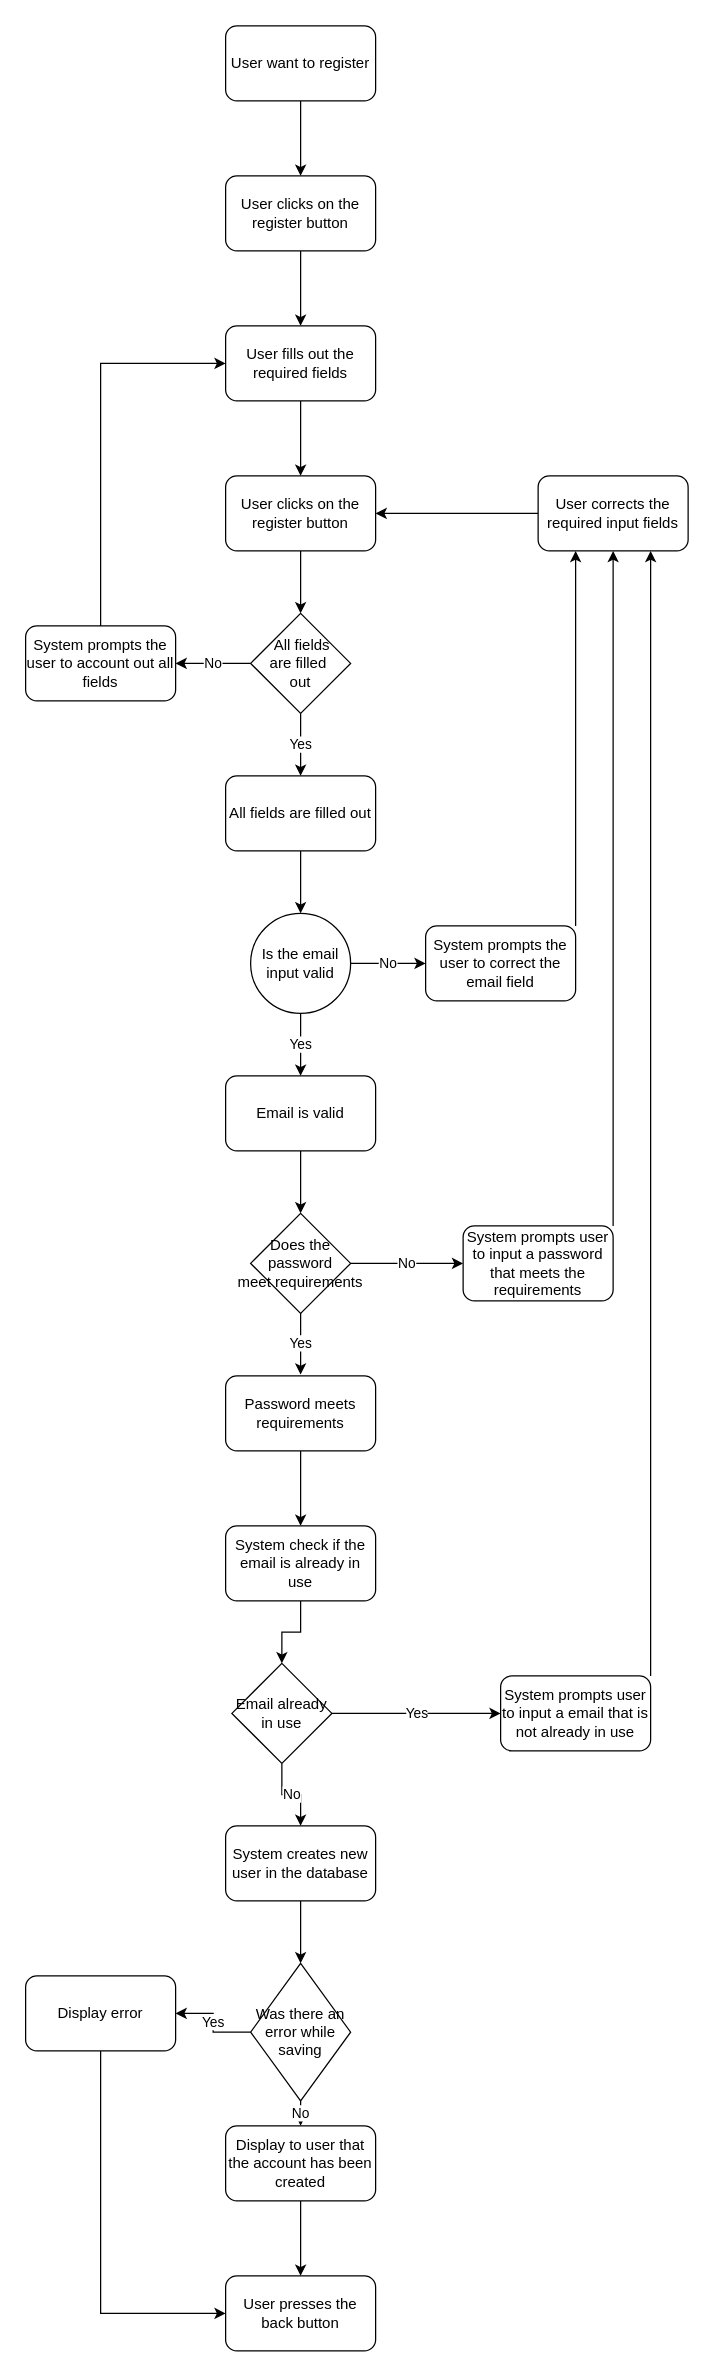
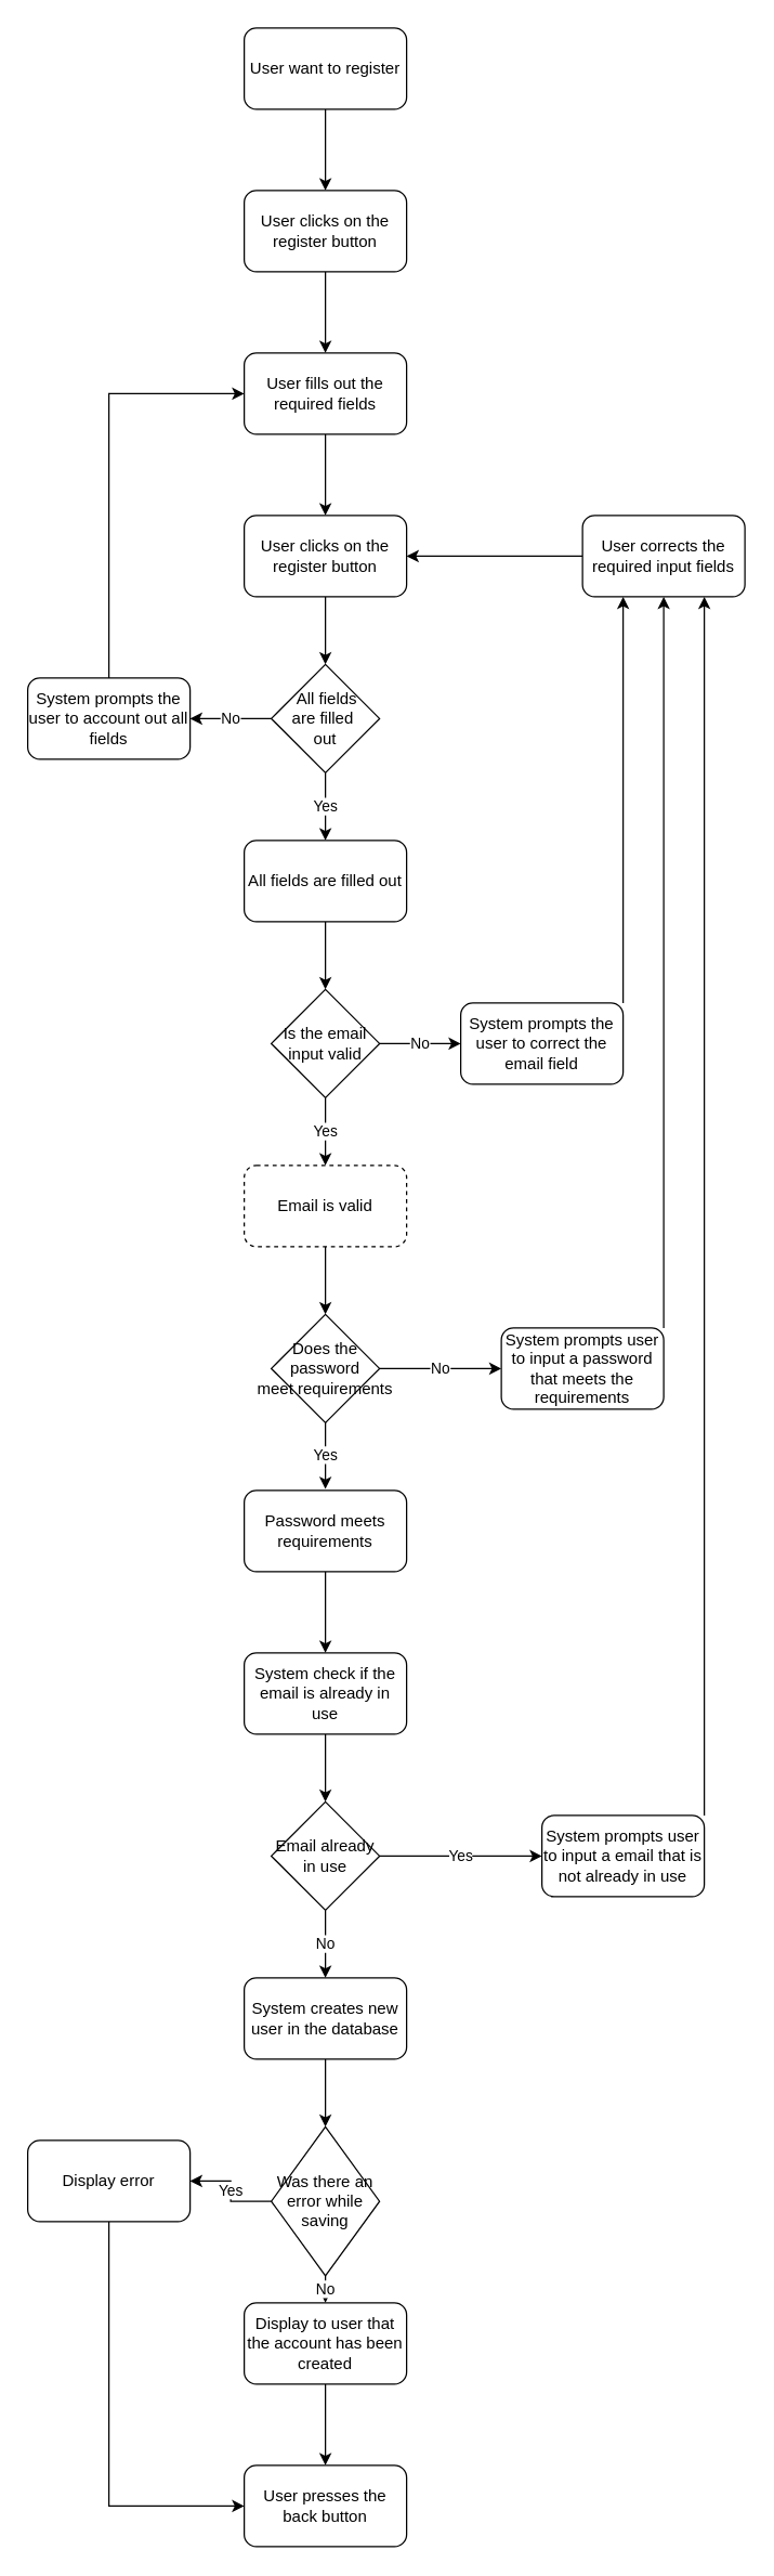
  <mxCell id="0" />
  <mxCell id="1" parent="0" />
  <mxCell id="2" style="edgeStyle=orthogonalEdgeStyle;rounded=0;orthogonalLoop=1;jettySize=auto;html=1;exitX=0.5;exitY=1;exitDx=0;exitDy=0;entryX=0.5;entryY=0;entryDx=0;entryDy=0;" parent="1" source="3" target="5" edge="1"><mxGeometry relative="1" as="geometry" /></mxCell>
  <mxCell id="3" value="User clicks on the register button" style="rounded=1;whiteSpace=wrap;html=1;" parent="1" vertex="1"><mxGeometry x="180" y="140" width="120" height="60" as="geometry" /></mxCell>
  <mxCell id="4" style="edgeStyle=orthogonalEdgeStyle;rounded=0;orthogonalLoop=1;jettySize=auto;html=1;exitX=0.5;exitY=1;exitDx=0;exitDy=0;entryX=0.5;entryY=0;entryDx=0;entryDy=0;" parent="1" source="5" target="7" edge="1"><mxGeometry relative="1" as="geometry"><mxPoint x="210" y="410" as="sourcePoint" /></mxGeometry></mxCell>
  <mxCell id="5" value="User fills out the required fields" style="rounded=1;whiteSpace=wrap;html=1;" parent="1" vertex="1"><mxGeometry x="180" y="260" width="120" height="60" as="geometry" /></mxCell>
  <mxCell id="6" style="edgeStyle=orthogonalEdgeStyle;rounded=0;orthogonalLoop=1;jettySize=auto;html=1;exitX=0.5;exitY=1;exitDx=0;exitDy=0;entryX=0.5;entryY=0;entryDx=0;entryDy=0;" parent="1" source="7" target="10" edge="1"><mxGeometry relative="1" as="geometry" /></mxCell>
  <mxCell id="7" value="User clicks on the register button" style="rounded=1;whiteSpace=wrap;html=1;" parent="1" vertex="1"><mxGeometry x="180" y="380" width="120" height="60" as="geometry" /></mxCell>
  <mxCell id="8" value="No" style="edgeStyle=orthogonalEdgeStyle;rounded=0;orthogonalLoop=1;jettySize=auto;html=1;exitX=0;exitY=0.5;exitDx=0;exitDy=0;entryX=1;entryY=0.5;entryDx=0;entryDy=0;" parent="1" source="10" target="12" edge="1"><mxGeometry relative="1" as="geometry"><mxPoint x="210" y="530" as="targetPoint" /></mxGeometry></mxCell>
  <mxCell id="9" value="Yes" style="edgeStyle=orthogonalEdgeStyle;rounded=0;orthogonalLoop=1;jettySize=auto;html=1;exitX=0.5;exitY=1;exitDx=0;exitDy=0;entryX=0.5;entryY=0;entryDx=0;entryDy=0;" parent="1" source="10" target="14" edge="1"><mxGeometry relative="1" as="geometry" /></mxCell>
  <mxCell id="10" value="&amp;nbsp; All fields&amp;nbsp;&lt;div&gt;are filled&amp;nbsp;&lt;/div&gt;&lt;div&gt;out&lt;/div&gt;" style="rhombus;whiteSpace=wrap;html=1;" parent="1" vertex="1"><mxGeometry x="200" y="490" width="80" height="80" as="geometry" /></mxCell>
  <mxCell id="11" style="edgeStyle=orthogonalEdgeStyle;rounded=0;orthogonalLoop=1;jettySize=auto;html=1;exitX=0.5;exitY=0;exitDx=0;exitDy=0;entryX=0;entryY=0.5;entryDx=0;entryDy=0;" parent="1" source="12" target="5" edge="1"><mxGeometry relative="1" as="geometry" /></mxCell>
  <mxCell id="12" value="System prompts the user to account out all fields" style="rounded=1;whiteSpace=wrap;html=1;" parent="1" vertex="1"><mxGeometry x="20" y="500" width="120" height="60" as="geometry" /></mxCell>
  <mxCell id="13" style="edgeStyle=orthogonalEdgeStyle;rounded=0;orthogonalLoop=1;jettySize=auto;html=1;exitX=0.5;exitY=1;exitDx=0;exitDy=0;entryX=0.5;entryY=0;entryDx=0;entryDy=0;" parent="1" source="14" target="17" edge="1"><mxGeometry relative="1" as="geometry" /></mxCell>
  <mxCell id="14" value="All fields are filled out" style="rounded=1;whiteSpace=wrap;html=1;" parent="1" vertex="1"><mxGeometry x="180" y="620" width="120" height="60" as="geometry" /></mxCell>
  <mxCell id="15" value="No" style="edgeStyle=orthogonalEdgeStyle;rounded=0;orthogonalLoop=1;jettySize=auto;html=1;exitX=1;exitY=0.5;exitDx=0;exitDy=0;entryX=0;entryY=0.5;entryDx=0;entryDy=0;" parent="1" source="17" target="19" edge="1"><mxGeometry relative="1" as="geometry" /></mxCell>
  <mxCell id="16" value="Yes" style="edgeStyle=orthogonalEdgeStyle;rounded=0;orthogonalLoop=1;jettySize=auto;html=1;exitX=0.5;exitY=1;exitDx=0;exitDy=0;entryX=0.5;entryY=0;entryDx=0;entryDy=0;" parent="1" source="17" target="21" edge="1"><mxGeometry relative="1" as="geometry" /></mxCell>
- <mxCell id="17" value="Is the email input valid" style="ellipse;whiteSpace=wrap;html=1;" parent="1" vertex="1"><mxGeometry x="200" y="730" width="80" height="80" as="geometry" /></mxCell>
+ <mxCell id="17" value="Is the email input valid" style="rhombus;whiteSpace=wrap;html=1;" parent="1" vertex="1"><mxGeometry x="200" y="730" width="80" height="80" as="geometry" /></mxCell>
  <mxCell id="18" style="edgeStyle=orthogonalEdgeStyle;rounded=0;orthogonalLoop=1;jettySize=auto;html=1;entryX=0.25;entryY=1;entryDx=0;entryDy=0;exitX=1;exitY=0;exitDx=0;exitDy=0;" parent="1" source="19" target="37" edge="1"><mxGeometry relative="1" as="geometry"><mxPoint x="-30" y="739" as="sourcePoint" /></mxGeometry></mxCell>
  <mxCell id="19" value="System prompts the user to correct the email field" style="rounded=1;whiteSpace=wrap;html=1;" parent="1" vertex="1"><mxGeometry x="340" y="740" width="120" height="60" as="geometry" /></mxCell>
  <mxCell id="20" style="edgeStyle=orthogonalEdgeStyle;rounded=0;orthogonalLoop=1;jettySize=auto;html=1;exitX=0.5;exitY=1;exitDx=0;exitDy=0;entryX=0.5;entryY=0;entryDx=0;entryDy=0;" parent="1" source="21" target="24" edge="1"><mxGeometry relative="1" as="geometry" /></mxCell>
- <mxCell id="21" value="Email is valid" style="rounded=1;whiteSpace=wrap;html=1;" parent="1" vertex="1"><mxGeometry x="180" y="860" width="120" height="60" as="geometry" /></mxCell>
+ <mxCell id="21" value="Email is valid" style="rounded=1;whiteSpace=wrap;html=1;dashed=1;" parent="1" vertex="1"><mxGeometry x="180" y="860" width="120" height="60" as="geometry" /></mxCell>
  <mxCell id="22" value="Yes" style="edgeStyle=orthogonalEdgeStyle;rounded=0;orthogonalLoop=1;jettySize=auto;html=1;exitX=0.5;exitY=1;exitDx=0;exitDy=0;entryX=0.5;entryY=0;entryDx=0;entryDy=0;" parent="1" edge="1"><mxGeometry relative="1" as="geometry"><mxPoint x="240" y="1049" as="sourcePoint" /><mxPoint x="240" y="1099" as="targetPoint" /></mxGeometry></mxCell>
  <mxCell id="23" value="No" style="edgeStyle=orthogonalEdgeStyle;rounded=0;orthogonalLoop=1;jettySize=auto;html=1;exitX=1;exitY=0.5;exitDx=0;exitDy=0;entryX=0;entryY=0.5;entryDx=0;entryDy=0;" parent="1" source="24" target="26" edge="1"><mxGeometry relative="1" as="geometry" /></mxCell>
  <mxCell id="24" value="Does the password meet&amp;nbsp;requirements" style="rhombus;whiteSpace=wrap;html=1;" parent="1" vertex="1"><mxGeometry x="200" y="970" width="80" height="80" as="geometry" /></mxCell>
  <mxCell id="25" style="edgeStyle=orthogonalEdgeStyle;rounded=0;orthogonalLoop=1;jettySize=auto;html=1;exitX=1;exitY=0;exitDx=0;exitDy=0;entryX=0.5;entryY=1;entryDx=0;entryDy=0;" parent="1" source="26" target="37" edge="1"><mxGeometry relative="1" as="geometry"><mxPoint x="-90" y="440" as="targetPoint" /></mxGeometry></mxCell>
  <mxCell id="26" value="System prompts user to input a password that meets the requirements" style="rounded=1;whiteSpace=wrap;html=1;" parent="1" vertex="1"><mxGeometry x="370" y="980" width="120" height="60" as="geometry" /></mxCell>
  <mxCell id="27" style="edgeStyle=orthogonalEdgeStyle;rounded=0;orthogonalLoop=1;jettySize=auto;html=1;exitX=0.5;exitY=1;exitDx=0;exitDy=0;entryX=0.5;entryY=0;entryDx=0;entryDy=0;" parent="1" source="28" target="30" edge="1"><mxGeometry relative="1" as="geometry" /></mxCell>
  <mxCell id="28" value="Password meets requirements" style="rounded=1;whiteSpace=wrap;html=1;" parent="1" vertex="1"><mxGeometry x="180" y="1100" width="120" height="60" as="geometry" /></mxCell>
  <mxCell id="29" style="edgeStyle=orthogonalEdgeStyle;rounded=0;orthogonalLoop=1;jettySize=auto;html=1;exitX=0.5;exitY=1;exitDx=0;exitDy=0;entryX=0.5;entryY=0;entryDx=0;entryDy=0;" parent="1" source="30" target="33" edge="1"><mxGeometry relative="1" as="geometry" /></mxCell>
  <mxCell id="30" value="System check if the email is already in use" style="rounded=1;whiteSpace=wrap;html=1;" parent="1" vertex="1"><mxGeometry x="180" y="1220" width="120" height="60" as="geometry" /></mxCell>
  <mxCell id="31" value="Yes" style="edgeStyle=orthogonalEdgeStyle;rounded=0;orthogonalLoop=1;jettySize=auto;html=1;exitX=1;exitY=0.5;exitDx=0;exitDy=0;entryX=0;entryY=0.5;entryDx=0;entryDy=0;" parent="1" source="33" target="35" edge="1"><mxGeometry relative="1" as="geometry" /></mxCell>
  <mxCell id="32" value="No" style="edgeStyle=orthogonalEdgeStyle;rounded=0;orthogonalLoop=1;jettySize=auto;html=1;exitX=0.5;exitY=1;exitDx=0;exitDy=0;entryX=0.5;entryY=0;entryDx=0;entryDy=0;" parent="1" source="33" target="39" edge="1"><mxGeometry relative="1" as="geometry" /></mxCell>
- <mxCell id="33" value="Email already in use" style="rhombus;whiteSpace=wrap;html=1;" parent="1" vertex="1"><mxGeometry x="185" y="1330" width="80" height="80" as="geometry" /></mxCell>
+ <mxCell id="33" value="Email already in use" style="rhombus;whiteSpace=wrap;html=1;" parent="1" vertex="1"><mxGeometry x="200" y="1330" width="80" height="80" as="geometry" /></mxCell>
  <mxCell id="34" style="edgeStyle=orthogonalEdgeStyle;rounded=0;orthogonalLoop=1;jettySize=auto;html=1;exitX=1;exitY=0;exitDx=0;exitDy=0;entryX=0.75;entryY=1;entryDx=0;entryDy=0;" parent="1" source="35" target="37" edge="1"><mxGeometry relative="1" as="geometry" /></mxCell>
  <mxCell id="35" value="System prompts user to input a email that is not already in use" style="rounded=1;whiteSpace=wrap;html=1;" parent="1" vertex="1"><mxGeometry x="400" y="1340" width="120" height="60" as="geometry" /></mxCell>
  <mxCell id="36" style="edgeStyle=orthogonalEdgeStyle;rounded=0;orthogonalLoop=1;jettySize=auto;html=1;exitX=0;exitY=0.5;exitDx=0;exitDy=0;entryX=1;entryY=0.5;entryDx=0;entryDy=0;" parent="1" source="37" target="7" edge="1"><mxGeometry relative="1" as="geometry" /></mxCell>
  <mxCell id="37" value="User corrects the required input fields" style="rounded=1;whiteSpace=wrap;html=1;" parent="1" vertex="1"><mxGeometry x="430" y="380" width="120" height="60" as="geometry" /></mxCell>
  <mxCell id="38" style="edgeStyle=orthogonalEdgeStyle;rounded=0;orthogonalLoop=1;jettySize=auto;html=1;exitX=0.5;exitY=1;exitDx=0;exitDy=0;entryX=0.5;entryY=0;entryDx=0;entryDy=0;" parent="1" source="39" target="42" edge="1"><mxGeometry relative="1" as="geometry" /></mxCell>
  <mxCell id="39" value="System creates new user in the database" style="rounded=1;whiteSpace=wrap;html=1;" parent="1" vertex="1"><mxGeometry x="180" y="1460" width="120" height="60" as="geometry" /></mxCell>
  <mxCell id="40" value="Yes" style="edgeStyle=orthogonalEdgeStyle;rounded=0;orthogonalLoop=1;jettySize=auto;html=1;exitX=0;exitY=0.5;exitDx=0;exitDy=0;entryX=1;entryY=0.5;entryDx=0;entryDy=0;" parent="1" source="42" target="44" edge="1"><mxGeometry relative="1" as="geometry" /></mxCell>
  <mxCell id="41" value="No" style="edgeStyle=orthogonalEdgeStyle;rounded=0;orthogonalLoop=1;jettySize=auto;html=1;exitX=0.5;exitY=1;exitDx=0;exitDy=0;entryX=0.5;entryY=0;entryDx=0;entryDy=0;" parent="1" source="42" target="46" edge="1"><mxGeometry relative="1" as="geometry" /></mxCell>
  <mxCell id="42" value="Was there an error while saving" style="rhombus;whiteSpace=wrap;html=1;" parent="1" vertex="1"><mxGeometry x="200" y="1570" width="80" height="110" as="geometry" /></mxCell>
  <mxCell id="43" style="edgeStyle=orthogonalEdgeStyle;rounded=0;orthogonalLoop=1;jettySize=auto;html=1;exitX=0.5;exitY=1;exitDx=0;exitDy=0;entryX=0;entryY=0.5;entryDx=0;entryDy=0;" parent="1" source="44" target="49" edge="1"><mxGeometry relative="1" as="geometry" /></mxCell>
  <mxCell id="44" value="Display error" style="rounded=1;whiteSpace=wrap;html=1;" parent="1" vertex="1"><mxGeometry x="20" y="1580" width="120" height="60" as="geometry" /></mxCell>
  <mxCell id="45" style="edgeStyle=orthogonalEdgeStyle;rounded=0;orthogonalLoop=1;jettySize=auto;html=1;exitX=0.5;exitY=1;exitDx=0;exitDy=0;entryX=0.5;entryY=0;entryDx=0;entryDy=0;" parent="1" source="46" target="49" edge="1"><mxGeometry relative="1" as="geometry" /></mxCell>
  <mxCell id="46" value="Display to user that the account has been created" style="rounded=1;whiteSpace=wrap;html=1;" parent="1" vertex="1"><mxGeometry x="180" y="1700" width="120" height="60" as="geometry" /></mxCell>
  <mxCell id="47" style="edgeStyle=orthogonalEdgeStyle;rounded=0;orthogonalLoop=1;jettySize=auto;html=1;exitX=0.5;exitY=1;exitDx=0;exitDy=0;entryX=0.5;entryY=0;entryDx=0;entryDy=0;" parent="1" source="48" target="3" edge="1"><mxGeometry relative="1" as="geometry" /></mxCell>
  <mxCell id="48" value="User want to register" style="rounded=1;whiteSpace=wrap;html=1;" parent="1" vertex="1"><mxGeometry x="180" y="20" width="120" height="60" as="geometry" /></mxCell>
  <mxCell id="49" value="User presses the back button" style="rounded=1;whiteSpace=wrap;html=1;" parent="1" vertex="1"><mxGeometry x="180" y="1820" width="120" height="60" as="geometry" /></mxCell>
